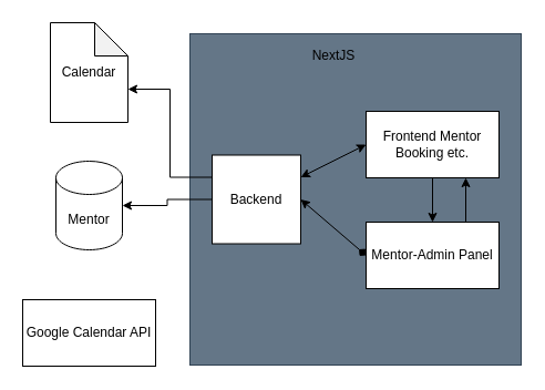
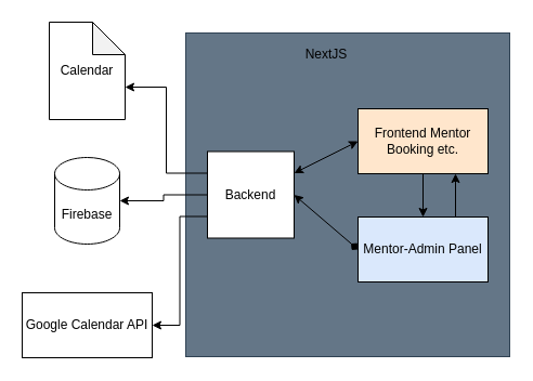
  <mxCell id="0" />
  <mxCell id="1" parent="0" />
  <mxCell id="2" value="" style="whiteSpace=wrap;html=1;aspect=fixed;fillColor=#647687;strokeColor=#314354;fontColor=#ffffff;" vertex="1" parent="1"><mxGeometry x="171" y="30" width="299" height="299" as="geometry" /></mxCell>
  <mxCell id="3" style="edgeStyle=orthogonalEdgeStyle;rounded=0;orthogonalLoop=1;jettySize=auto;html=1;exitX=0.5;exitY=1;exitDx=0;exitDy=0;entryX=0.5;entryY=0;entryDx=0;entryDy=0;" edge="1" parent="1" source="4" target="6"><mxGeometry relative="1" as="geometry" /></mxCell>
- <mxCell id="4" value="Frontend Mentor Booking etc." style="rounded=0;whiteSpace=wrap;html=1;" vertex="1" parent="1"><mxGeometry x="330" y="100" width="120" height="60" as="geometry" /></mxCell>
+ <mxCell id="4" value="Frontend Mentor Booking etc." style="rounded=0;whiteSpace=wrap;html=1;fillColor=#ffe6cc;" vertex="1" parent="1"><mxGeometry x="330" y="100" width="120" height="60" as="geometry" /></mxCell>
  <mxCell id="5" style="edgeStyle=orthogonalEdgeStyle;rounded=0;orthogonalLoop=1;jettySize=auto;html=1;exitX=0.75;exitY=0;exitDx=0;exitDy=0;entryX=0.75;entryY=1;entryDx=0;entryDy=0;" edge="1" parent="1" source="6" target="4"><mxGeometry relative="1" as="geometry" /></mxCell>
- <mxCell id="6" value="Mentor-Admin Panel" style="rounded=0;whiteSpace=wrap;html=1;" vertex="1" parent="1"><mxGeometry x="330" y="200" width="120" height="60" as="geometry" /></mxCell>
+ <mxCell id="6" value="Mentor-Admin Panel" style="rounded=0;whiteSpace=wrap;html=1;fillColor=#dae8fc;" vertex="1" parent="1"><mxGeometry x="330" y="200" width="120" height="60" as="geometry" /></mxCell>
  <mxCell id="7" style="edgeStyle=orthogonalEdgeStyle;rounded=0;orthogonalLoop=1;jettySize=auto;html=1;exitX=0;exitY=0.5;exitDx=0;exitDy=0;" edge="1" parent="1" source="10" target="13"><mxGeometry relative="1" as="geometry" /></mxCell>
  <mxCell id="8" style="edgeStyle=orthogonalEdgeStyle;rounded=0;orthogonalLoop=1;jettySize=auto;html=1;exitX=0;exitY=0.25;exitDx=0;exitDy=0;entryX=0;entryY=0;entryDx=70;entryDy=60;entryPerimeter=0;" edge="1" parent="1" source="10" target="14"><mxGeometry relative="1" as="geometry" /></mxCell>
+ <mxCell id="9" style="edgeStyle=orthogonalEdgeStyle;rounded=0;orthogonalLoop=1;jettySize=auto;html=1;exitX=0;exitY=0.75;exitDx=0;exitDy=0;entryX=1;entryY=0.5;entryDx=0;entryDy=0;" edge="1" parent="1" source="10" target="15"><mxGeometry relative="1" as="geometry" /></mxCell>
  <mxCell id="10" value="Backend" style="whiteSpace=wrap;html=1;aspect=fixed;" vertex="1" parent="1"><mxGeometry x="191" y="139.5" width="80" height="80" as="geometry" /></mxCell>
  <mxCell id="11" value="" style="endArrow=diamond;startArrow=classic;html=1;exitX=1;exitY=0.5;exitDx=0;exitDy=0;entryX=0;entryY=0.5;entryDx=0;entryDy=0;" edge="1" parent="1" source="10" target="6"><mxGeometry width="50" height="50" relative="1" as="geometry"><mxPoint x="380" y="310" as="sourcePoint" /><mxPoint x="430" y="260" as="targetPoint" /></mxGeometry></mxCell>
  <mxCell id="12" value="" style="endArrow=classic;startArrow=classic;html=1;entryX=0;entryY=0.5;entryDx=0;entryDy=0;exitX=1;exitY=0.25;exitDx=0;exitDy=0;" edge="1" parent="1" source="10" target="4"><mxGeometry width="50" height="50" relative="1" as="geometry"><mxPoint x="260" y="185" as="sourcePoint" /><mxPoint x="310" y="135" as="targetPoint" /></mxGeometry></mxCell>
- <mxCell id="13" value="Mentor" style="shape=cylinder3;whiteSpace=wrap;html=1;boundedLbl=1;backgroundOutline=1;size=15;" vertex="1" parent="1"><mxGeometry x="50" y="145" width="60" height="80" as="geometry" /></mxCell>
+ <mxCell id="13" value="Firebase" style="shape=cylinder3;whiteSpace=wrap;html=1;boundedLbl=1;backgroundOutline=1;size=15;" vertex="1" parent="1"><mxGeometry x="50" y="145" width="60" height="80" as="geometry" /></mxCell>
  <mxCell id="14" value="Calendar" style="shape=note;whiteSpace=wrap;html=1;backgroundOutline=1;darkOpacity=0.05;" vertex="1" parent="1"><mxGeometry x="45" y="20" width="70" height="90" as="geometry" /></mxCell>
  <mxCell id="15" value="Google Calendar API" style="rounded=0;whiteSpace=wrap;html=1;" vertex="1" parent="1"><mxGeometry x="20" y="270" width="120" height="60" as="geometry" /></mxCell>
  <mxCell id="16" value="NextJS" style="text;html=1;strokeColor=none;fillColor=none;align=center;verticalAlign=middle;whiteSpace=wrap;rounded=0;" vertex="1" parent="1"><mxGeometry x="280.5" y="40" width="40" height="20" as="geometry" /></mxCell>
